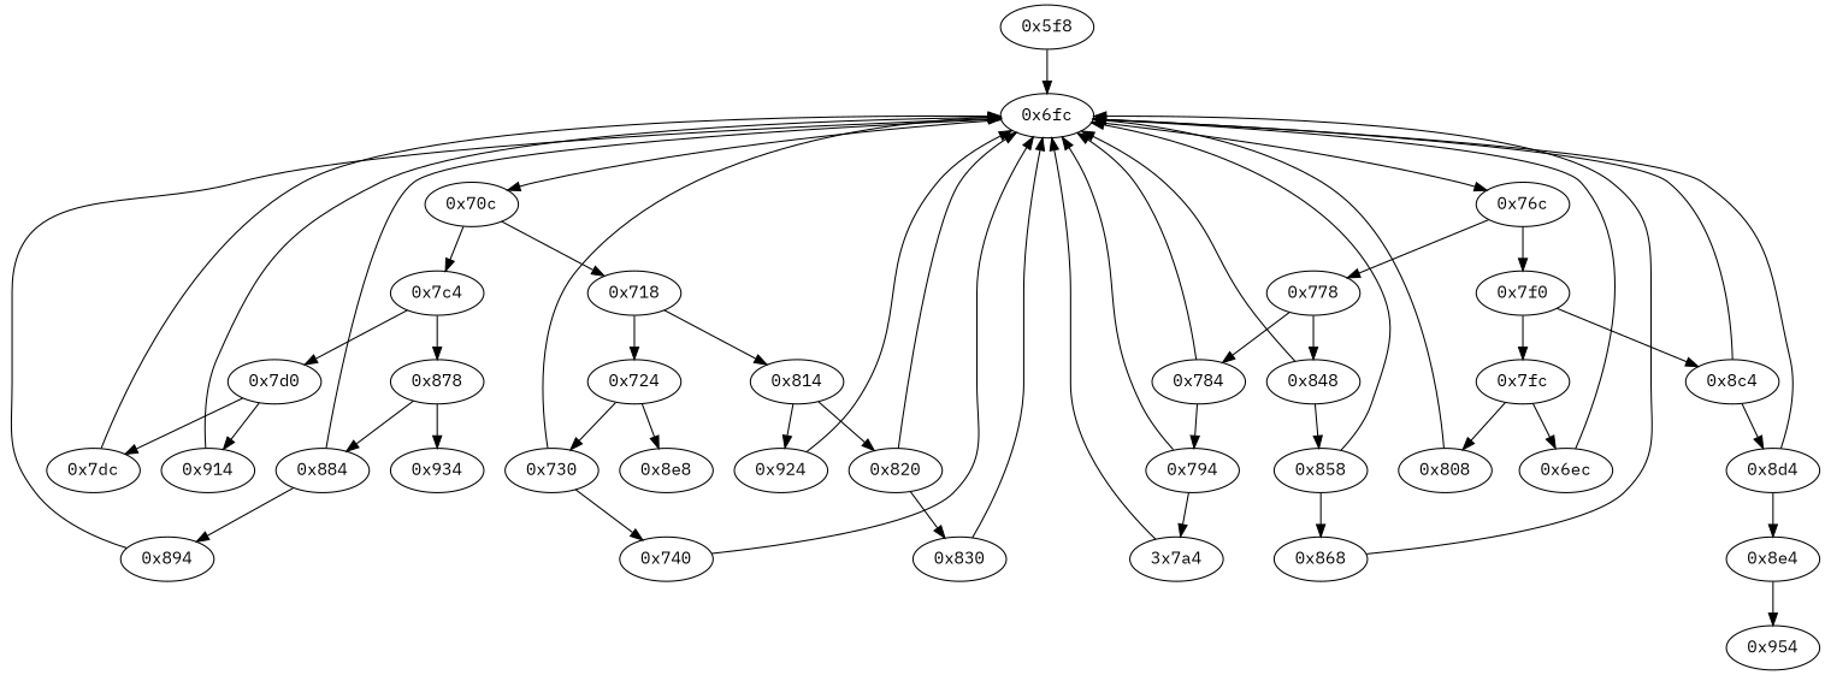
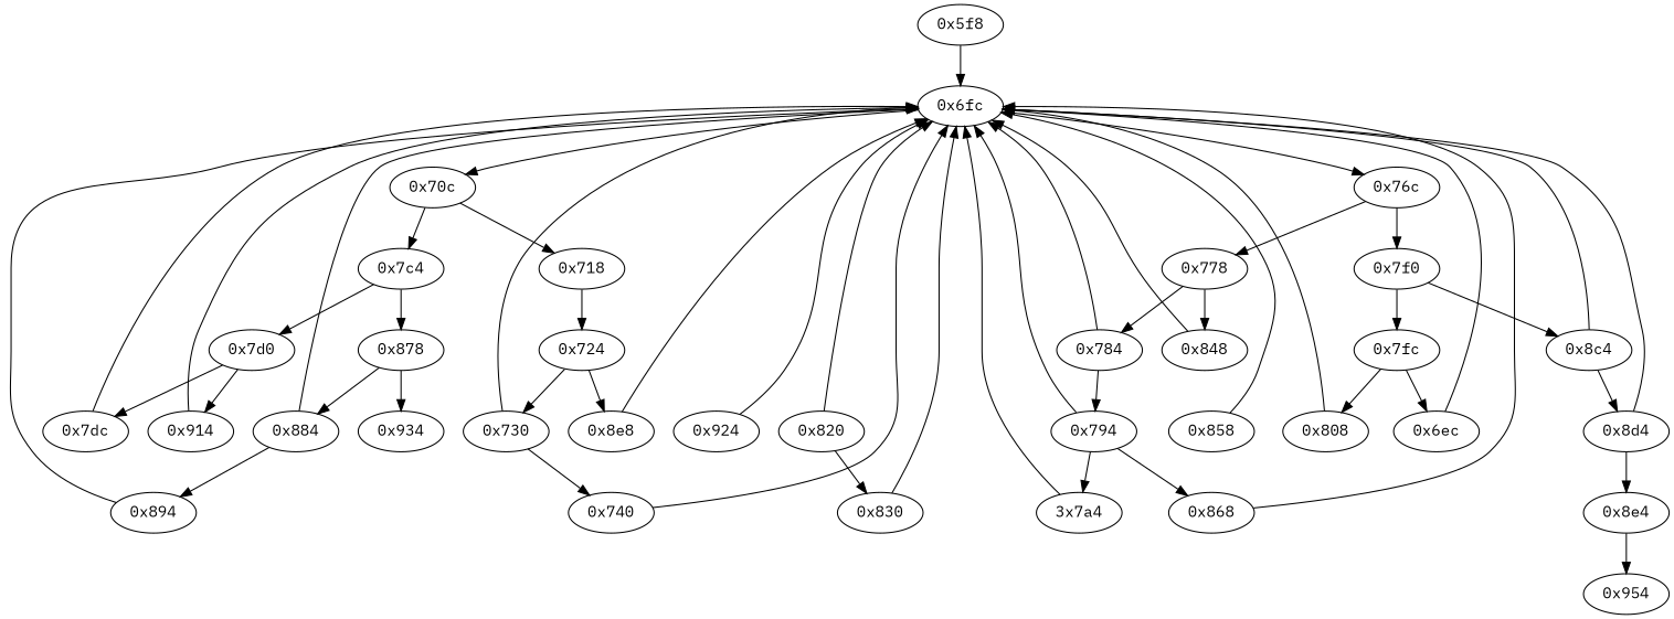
  strict digraph {
    fontname="IBM Plex Mono"
    node [fontname="IBM Plex Mono" opcode="[u'ldr', u'cmp', u'b']"]
    edge [fontname="IBM Plex Mono"]
    "0x6fc" [opcode="[u'ldr', u'mov', u'cmp', u'b']"]
    "0x70c"
    "0x76c"
    "0x7c4"
    "0x718"
    "0x778"
    "0x7f0"
    "0x878"
    "0x7d0"
    "0x724"
-   "0x814"
    "0x784" [opcode="[u'ldr', u'mov', u'cmp', u'b']"]
    "0x848" [opcode="[u'ldr', u'mov', u'cmp', u'b']"]
    "0x7fc"
    "0x8c4" [opcode="[u'ldr', u'mov', u'cmp', u'b']"]
    "0x808" [opcode="[u'ldr', u'ldr', u'b']"]
    "0x6ec" [opcode="[u'ldr', u'mov', u'cmp', u'mov']"]
    "0x730" [opcode="[u'ldr', u'mov', u'cmp', u'b']"]
    "0x8e8" [opcode="[u'ldrb', u'ldrb', u'ldr', u'cmp', u'mov', u'mov', u'cmp', u'mov', u'teq', u'mov', u'b']"]
    "0x740" [opcode="[u'ldr', u'str', u'str', u'ldr', u'ldrb', u'ldr', u'ldr', u'ldr', u'cmp', u'mov', u'b']"]
    "0x794" [opcode="[u'ldr', u'mov', u'cmp', u'b']"]
    n22 [label="3x7a4" opcode="[u'ldr', u'ldr', u'ldr', u'ldr', u'sub', u'add', u'add', u'b']"]
    "0x884" [opcode="[u'ldr', u'mov', u'cmp', u'b']"]
    "0x934" [opcode="[u'ldr', u'ldr', u'ldr', u'cmp', u'mov', u'mov', u'strb', u'b']"]
    "0x894" [opcode="[u'ldr', u'ldr', u'ldr', u'ldr', u'ldr', u'add', u'rsb', u'sub', u'add', u'sub', u'rsb', u'b']"]
    "0x7dc" [opcode="[u'ldr', u'mov', u'cmp', u'ldr', u'b']"]
    "0x914" [opcode="[u'ldr', u'mov', u'mov', u'b']"]
    "0x8d4" [opcode="[u'ldr', u'mov', u'cmp', u'b']"]
    "0x8e4" [opcode="[u'b']"]
    "0x954" [opcode="[u'ldr', u'ldr', u'add', u'bl', u'mov', u'sub', u'pop']"]
    "0x868" [opcode="[u'ldr', u'str', u'str', u'b']"]
    "0x858" [opcode="[u'ldr', u'mov', u'cmp', u'b']"]
    "0x924" [opcode="[u'ldr', u'ldr', u'mov', u'b']"]
    "0x820" [opcode="[u'ldr', u'mov', u'cmp', u'b']"]
    "0x830" [opcode="[u'ldrb', u'ldr', u'ldr', u'cmp', u'mov', u'b']"]
    "0x5f8" [opcode="[u'push', u'add', u'sub', u'str', u'ldr', u'str', u'mov', u'mov', u'ldr', u'sub', u'mul', u'mvn', u'mvn', u'ldr', u'orr', u'mov', u'cmn', u'mov', u'ldr', u'strb', u'cmp', u'mov', u'cmp', u'mov', u'mov', u'cmn', u'strb', u'eor', u'mov', u'orr', u'ldr', u'ldr', u'and', u'ldr', u'eor', u'orr', u'mov', u'orr', u'str', u'mov', u'ldr', u'ldr', u'mov', u'cmp', u'str', u'ldr', u'mov', u'str', u'cmp', u'str', u'ldr', u'ldr', u'str', u'mov', u'ldr', u'ldr', u'str', u'ldr', u'ldr', u'str', u'b']"]
    "0x6fc" -> "0x70c"
    "0x6fc" -> "0x76c"
    "0x70c" -> "0x7c4"
    "0x70c" -> "0x718"
    "0x76c" -> "0x778"
    "0x76c" -> "0x7f0"
    "0x7c4" -> "0x878"
    "0x7c4" -> "0x7d0"
    "0x718" -> "0x724"
-   "0x718" -> "0x814"
    "0x778" -> "0x784"
    "0x778" -> "0x848"
    "0x7f0" -> "0x7fc"
    "0x7f0" -> "0x8c4"
    "0x878" -> "0x884"
    "0x878" -> "0x934"
    "0x7d0" -> "0x7dc"
    "0x7d0" -> "0x914"
    "0x724" -> "0x730"
    "0x724" -> "0x8e8"
-   "0x814" -> "0x924"
-   "0x814" -> "0x820"
    "0x784" -> "0x6fc"
    "0x784" -> "0x794"
    "0x848" -> "0x6fc"
-   "0x848" -> "0x858"
    "0x7fc" -> "0x808"
    "0x7fc" -> "0x6ec"
    "0x8c4" -> "0x6fc"
    "0x8c4" -> "0x8d4"
    "0x808" -> "0x6fc"
    "0x6ec" -> "0x6fc"
    "0x730" -> "0x6fc"
    "0x730" -> "0x740"
+   "0x8e8" -> "0x6fc"
    "0x740" -> "0x6fc"
    "0x794" -> "0x6fc"
    "0x794" -> n22
    n22 -> "0x6fc"
    "0x884" -> "0x6fc"
    "0x884" -> "0x894"
    "0x894" -> "0x6fc"
    "0x7dc" -> "0x6fc"
    "0x914" -> "0x6fc"
    "0x8d4" -> "0x6fc"
    "0x8d4" -> "0x8e4"
    "0x8e4" -> "0x954"
    "0x868" -> "0x6fc"
    "0x858" -> "0x6fc"
-   "0x858" -> "0x868"
+   "0x794" -> "0x868"
    "0x924" -> "0x6fc"
    "0x820" -> "0x6fc"
    "0x820" -> "0x830"
    "0x830" -> "0x6fc"
    "0x5f8" -> "0x6fc"
  }
